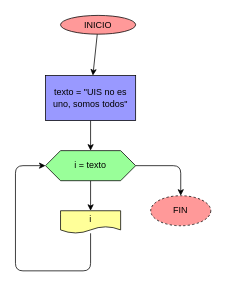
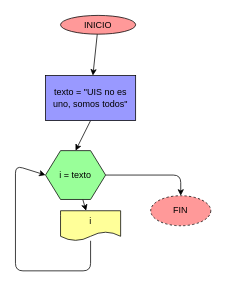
  <mxCell id="0" />
  <mxCell id="1" parent="0" />
  <mxCell id="2" value="" style="edgeStyle=none;html=1;strokeColor=#000000;" parent="1" source="3" target="11" edge="1"><mxGeometry relative="1" as="geometry" /></mxCell>
  <mxCell id="3" value="INICIO" style="ellipse;whiteSpace=wrap;html=1;strokeColor=#000000;fontColor=#000000;fillColor=#FF9999;" parent="1" vertex="1"><mxGeometry x="80" y="20" width="100" height="25" as="geometry" /></mxCell>
  <mxCell id="4" value="" style="edgeStyle=none;html=1;strokeColor=#000000;fontColor=#000000;" parent="1" source="6" target="7" edge="1"><mxGeometry relative="1" as="geometry" /></mxCell>
  <mxCell id="5" value="" style="edgeStyle=orthogonalEdgeStyle;html=1;entryX=0.5;entryY=0;entryDx=0;entryDy=0;strokeColor=#000000;fontColor=#000000;" parent="1" source="6" target="9" edge="1"><mxGeometry relative="1" as="geometry" /></mxCell>
- <mxCell id="6" value="i = texto" style="shape=hexagon;perimeter=hexagonPerimeter2;whiteSpace=wrap;html=1;fixedSize=1;strokeColor=#000000;fontColor=#000000;fillColor=#99FF99;" parent="1" vertex="1"><mxGeometry x="60" y="200" width="120" height="40" as="geometry" /></mxCell>
- <mxCell id="7" value="i" style="shape=document;whiteSpace=wrap;html=1;boundedLbl=1;strokeColor=#000000;fontColor=#000000;fillColor=#FFFF99;" parent="1" vertex="1"><mxGeometry x="80" y="280" width="80" height="30" as="geometry" /></mxCell>
+ <mxCell id="6" value="i = texto" style="shape=hexagon;perimeter=hexagonPerimeter2;whiteSpace=wrap;html=1;fixedSize=1;strokeColor=#000000;fontColor=#000000;fillColor=#99FF99;" parent="1" vertex="1"><mxGeometry x="60" y="200" width="80" height="65" as="geometry" /></mxCell>
+ <mxCell id="7" value="i" style="shape=document;whiteSpace=wrap;html=1;boundedLbl=1;strokeColor=#000000;fontColor=#000000;fillColor=#FFFF99;" parent="1" vertex="1"><mxGeometry x="80" y="280" width="80" height="40" as="geometry" /></mxCell>
  <mxCell id="8" value="" style="endArrow=classic;html=1;entryX=0;entryY=0.5;entryDx=0;entryDy=0;exitX=0.5;exitY=1;exitDx=0;exitDy=0;exitPerimeter=0;strokeColor=#000000;fontColor=#000000;" parent="1" source="7" target="6" edge="1"><mxGeometry width="50" height="50" relative="1" as="geometry"><mxPoint x="180" y="350" as="sourcePoint" /><mxPoint x="230" y="300" as="targetPoint" /><Array as="points"><mxPoint x="120" y="360" /><mxPoint x="20" y="360" /><mxPoint x="20" y="220" /></Array></mxGeometry></mxCell>
  <mxCell id="9" value="FIN" style="ellipse;whiteSpace=wrap;html=1;strokeColor=#000000;fontColor=#000000;fillColor=#FF9999;dashed=1;" parent="1" vertex="1"><mxGeometry x="200" y="260" width="80" height="40" as="geometry" /></mxCell>
  <mxCell id="10" style="edgeStyle=none;html=1;exitX=0.5;exitY=1;exitDx=0;exitDy=0;entryX=0.5;entryY=0;entryDx=0;entryDy=0;strokeColor=#000000;" parent="1" source="11" target="6" edge="1"><mxGeometry relative="1" as="geometry" /></mxCell>
  <mxCell id="11" value="texto = &quot;UIS no es uno, somos todos&quot;" style="whiteSpace=wrap;html=1;fillColor=#9999FF;strokeColor=#000000;fontColor=#000000;" parent="1" vertex="1"><mxGeometry x="60" y="100" width="120" height="60" as="geometry" /></mxCell>
